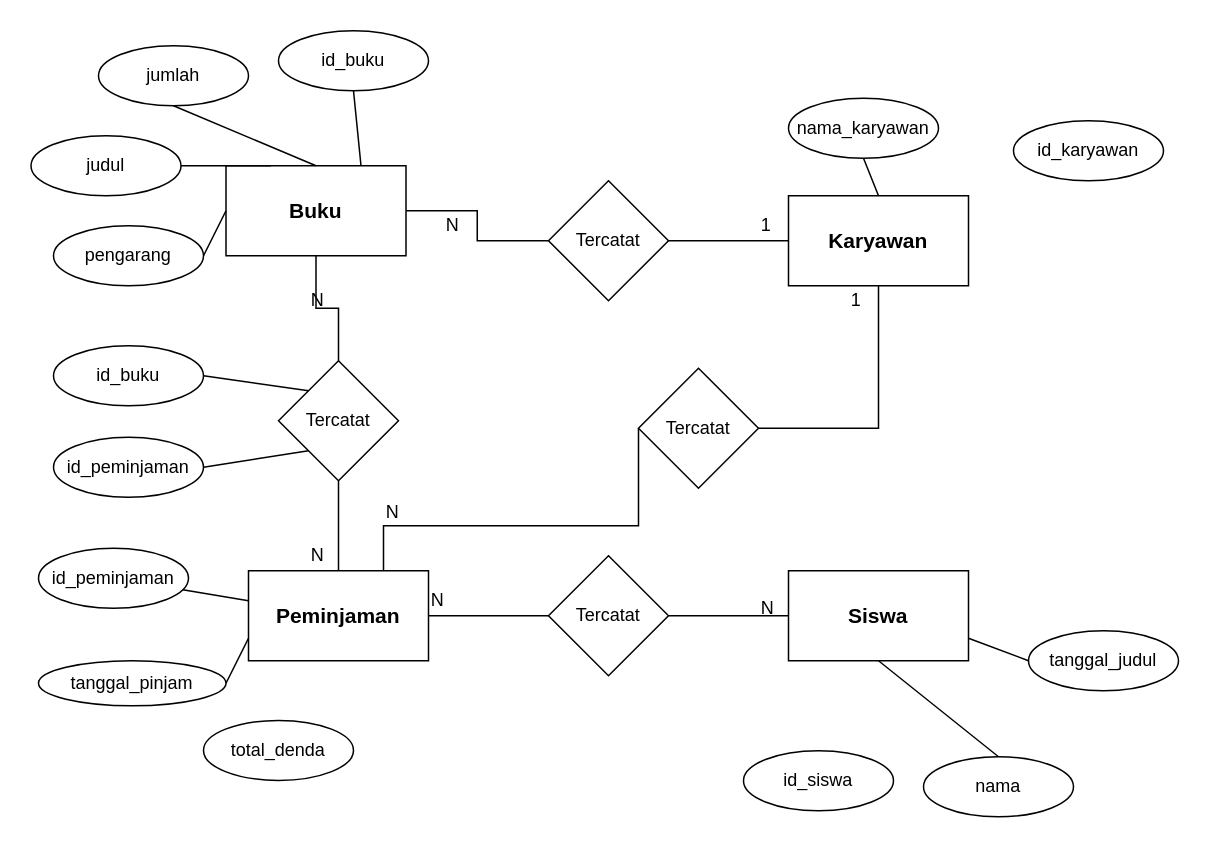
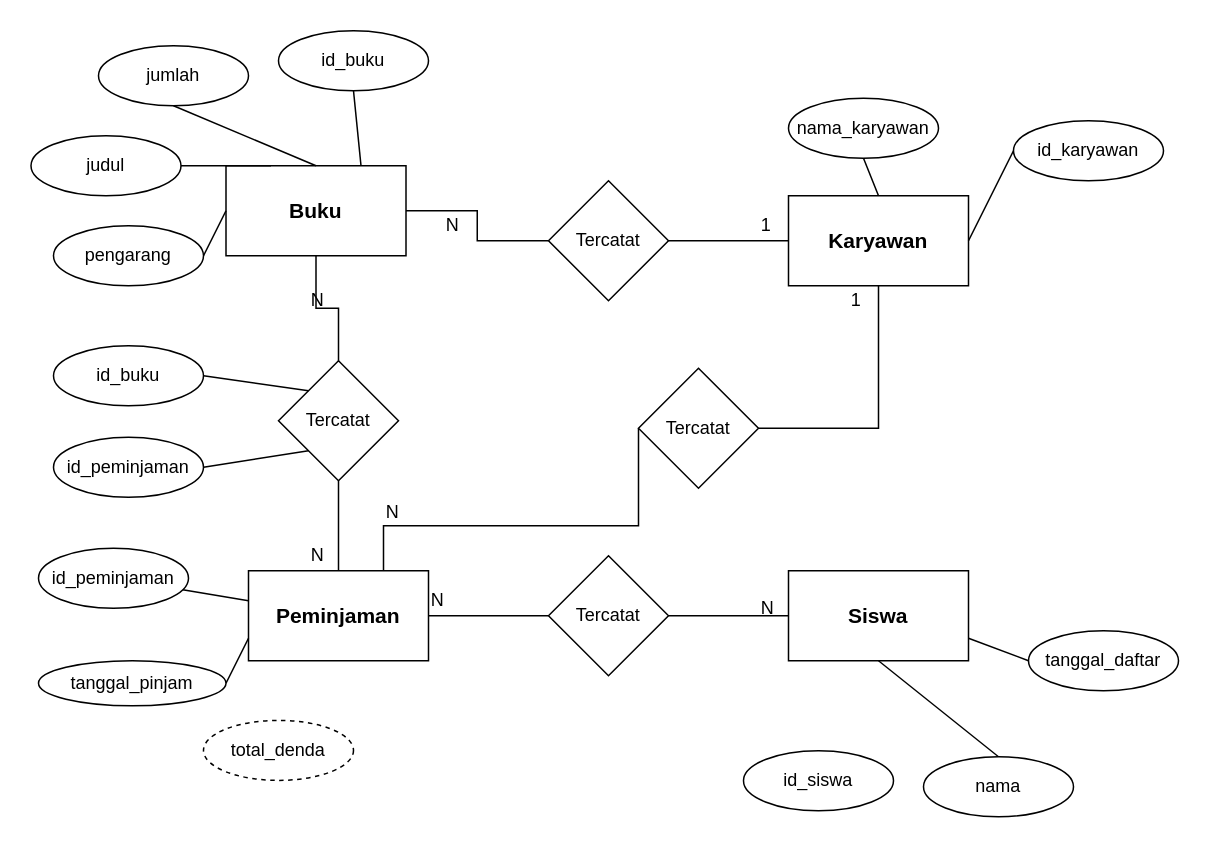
  <mxCell id="0" />
  <mxCell id="1" parent="0" />
  <mxCell id="2" value="&lt;font size=&quot;1&quot;&gt;&lt;b style=&quot;font-size: 14px&quot;&gt;Buku&lt;/b&gt;&lt;/font&gt;" style="rounded=0;whiteSpace=wrap;html=1;" vertex="1" parent="1"><mxGeometry x="150" y="110" width="120" height="60" as="geometry" /></mxCell>
  <mxCell id="3" style="edgeStyle=orthogonalEdgeStyle;rounded=0;orthogonalLoop=1;jettySize=auto;html=1;exitX=0;exitY=0.5;exitDx=0;exitDy=0;endArrow=none;endFill=0;" edge="1" parent="1" source="4" target="10"><mxGeometry relative="1" as="geometry" /></mxCell>
  <mxCell id="4" value="&lt;font size=&quot;1&quot;&gt;&lt;b style=&quot;font-size: 14px&quot;&gt;Siswa&lt;/b&gt;&lt;/font&gt;" style="rounded=0;whiteSpace=wrap;html=1;" vertex="1" parent="1"><mxGeometry x="525" y="380" width="120" height="60" as="geometry" /></mxCell>
  <mxCell id="5" style="edgeStyle=orthogonalEdgeStyle;rounded=0;orthogonalLoop=1;jettySize=auto;html=1;exitX=0.5;exitY=1;exitDx=0;exitDy=0;entryX=1;entryY=0.5;entryDx=0;entryDy=0;endArrow=none;endFill=0;" edge="1" parent="1" source="6" target="12"><mxGeometry relative="1" as="geometry" /></mxCell>
  <mxCell id="6" value="&lt;font size=&quot;1&quot;&gt;&lt;b style=&quot;font-size: 14px&quot;&gt;Karyawan&lt;/b&gt;&lt;/font&gt;" style="rounded=0;whiteSpace=wrap;html=1;" vertex="1" parent="1"><mxGeometry x="525" y="130" width="120" height="60" as="geometry" /></mxCell>
  <mxCell id="7" style="edgeStyle=orthogonalEdgeStyle;rounded=0;orthogonalLoop=1;jettySize=auto;html=1;exitX=0.5;exitY=0;exitDx=0;exitDy=0;entryX=0.5;entryY=1;entryDx=0;entryDy=0;endArrow=none;endFill=0;" edge="1" parent="1" source="8" target="14"><mxGeometry relative="1" as="geometry" /></mxCell>
  <mxCell id="8" value="&lt;font size=&quot;1&quot;&gt;&lt;b style=&quot;font-size: 14px&quot;&gt;Peminjaman&lt;/b&gt;&lt;/font&gt;" style="rounded=0;whiteSpace=wrap;html=1;" vertex="1" parent="1"><mxGeometry x="165" y="380" width="120" height="60" as="geometry" /></mxCell>
  <mxCell id="9" style="edgeStyle=orthogonalEdgeStyle;rounded=0;orthogonalLoop=1;jettySize=auto;html=1;exitX=0;exitY=0.5;exitDx=0;exitDy=0;entryX=1;entryY=0.5;entryDx=0;entryDy=0;endArrow=none;endFill=0;" edge="1" parent="1" source="10" target="8"><mxGeometry relative="1" as="geometry" /></mxCell>
  <mxCell id="10" value="Tercatat" style="rhombus;whiteSpace=wrap;html=1;" vertex="1" parent="1"><mxGeometry x="365" y="370" width="80" height="80" as="geometry" /></mxCell>
  <mxCell id="11" style="edgeStyle=orthogonalEdgeStyle;rounded=0;orthogonalLoop=1;jettySize=auto;html=1;exitX=0;exitY=0.5;exitDx=0;exitDy=0;entryX=0.75;entryY=0;entryDx=0;entryDy=0;endArrow=none;endFill=0;" edge="1" parent="1" source="12" target="8"><mxGeometry relative="1" as="geometry"><Array as="points"><mxPoint x="425" y="350" /><mxPoint x="255" y="350" /></Array></mxGeometry></mxCell>
  <mxCell id="12" value="Tercatat" style="rhombus;whiteSpace=wrap;html=1;" vertex="1" parent="1"><mxGeometry x="425" y="245" width="80" height="80" as="geometry" /></mxCell>
  <mxCell id="13" style="edgeStyle=orthogonalEdgeStyle;rounded=0;orthogonalLoop=1;jettySize=auto;html=1;exitX=0.5;exitY=0;exitDx=0;exitDy=0;entryX=0.5;entryY=1;entryDx=0;entryDy=0;endArrow=none;endFill=0;" edge="1" parent="1" source="14" target="2"><mxGeometry relative="1" as="geometry" /></mxCell>
  <mxCell id="14" value="Tercatat" style="rhombus;whiteSpace=wrap;html=1;" vertex="1" parent="1"><mxGeometry x="185" y="240" width="80" height="80" as="geometry" /></mxCell>
  <mxCell id="15" style="edgeStyle=orthogonalEdgeStyle;rounded=0;orthogonalLoop=1;jettySize=auto;html=1;exitX=0;exitY=0.5;exitDx=0;exitDy=0;entryX=1;entryY=0.5;entryDx=0;entryDy=0;endArrow=none;endFill=0;" edge="1" parent="1" source="17" target="2"><mxGeometry relative="1" as="geometry" /></mxCell>
  <mxCell id="16" style="edgeStyle=orthogonalEdgeStyle;rounded=0;orthogonalLoop=1;jettySize=auto;html=1;exitX=1;exitY=0.5;exitDx=0;exitDy=0;entryX=0;entryY=0.5;entryDx=0;entryDy=0;endArrow=none;endFill=0;" edge="1" parent="1" source="17" target="6"><mxGeometry relative="1" as="geometry" /></mxCell>
  <mxCell id="17" value="Tercatat" style="rhombus;whiteSpace=wrap;html=1;" vertex="1" parent="1"><mxGeometry x="365" y="120" width="80" height="80" as="geometry" /></mxCell>
  <mxCell id="18" value="1&lt;br&gt;" style="text;html=1;resizable=0;points=[];autosize=1;align=left;verticalAlign=top;spacingTop=-4;" vertex="1" parent="1"><mxGeometry x="505" y="140" width="20" height="20" as="geometry" /></mxCell>
  <mxCell id="19" value="N" style="text;html=1;resizable=0;points=[];autosize=1;align=left;verticalAlign=top;spacingTop=-4;" vertex="1" parent="1"><mxGeometry x="295" y="140" width="20" height="20" as="geometry" /></mxCell>
  <mxCell id="20" value="N" style="text;html=1;resizable=0;points=[];autosize=1;align=left;verticalAlign=top;spacingTop=-4;" vertex="1" parent="1"><mxGeometry x="205" y="190" width="20" height="20" as="geometry" /></mxCell>
  <mxCell id="21" value="N" style="text;html=1;resizable=0;points=[];autosize=1;align=left;verticalAlign=top;spacingTop=-4;" vertex="1" parent="1"><mxGeometry x="205" y="360" width="20" height="20" as="geometry" /></mxCell>
  <mxCell id="22" value="1" style="text;html=1;resizable=0;points=[];autosize=1;align=left;verticalAlign=top;spacingTop=-4;" vertex="1" parent="1"><mxGeometry x="565" y="190" width="20" height="20" as="geometry" /></mxCell>
  <mxCell id="23" value="N" style="text;html=1;resizable=0;points=[];autosize=1;align=left;verticalAlign=top;spacingTop=-4;" vertex="1" parent="1"><mxGeometry x="255" y="331" width="20" height="20" as="geometry" /></mxCell>
  <mxCell id="24" value="N" style="text;html=1;resizable=0;points=[];autosize=1;align=left;verticalAlign=top;spacingTop=-4;" vertex="1" parent="1"><mxGeometry x="505" y="395" width="20" height="20" as="geometry" /></mxCell>
  <mxCell id="25" value="N" style="text;html=1;resizable=0;points=[];autosize=1;align=left;verticalAlign=top;spacingTop=-4;" vertex="1" parent="1"><mxGeometry x="285" y="390" width="20" height="20" as="geometry" /></mxCell>
  <mxCell id="26" style="rounded=0;orthogonalLoop=1;jettySize=auto;html=1;exitX=0.5;exitY=1;exitDx=0;exitDy=0;entryX=0.75;entryY=0;entryDx=0;entryDy=0;endArrow=none;endFill=0;" edge="1" parent="1" source="27" target="2"><mxGeometry relative="1" as="geometry" /></mxCell>
  <mxCell id="27" value="id_buku" style="ellipse;whiteSpace=wrap;html=1;" vertex="1" parent="1"><mxGeometry x="185" y="20" width="100" height="40" as="geometry" /></mxCell>
  <mxCell id="28" style="edgeStyle=none;rounded=0;orthogonalLoop=1;jettySize=auto;html=1;exitX=1;exitY=0.5;exitDx=0;exitDy=0;entryX=0.25;entryY=0;entryDx=0;entryDy=0;endArrow=none;endFill=0;" edge="1" parent="1" source="29" target="2"><mxGeometry relative="1" as="geometry" /></mxCell>
  <mxCell id="29" value="judul" style="ellipse;whiteSpace=wrap;html=1;" vertex="1" parent="1"><mxGeometry x="20" y="90" width="100" height="40" as="geometry" /></mxCell>
  <mxCell id="30" style="edgeStyle=none;rounded=0;orthogonalLoop=1;jettySize=auto;html=1;exitX=0.5;exitY=1;exitDx=0;exitDy=0;entryX=0.5;entryY=0;entryDx=0;entryDy=0;endArrow=none;endFill=0;" edge="1" parent="1" source="31" target="2"><mxGeometry relative="1" as="geometry" /></mxCell>
  <mxCell id="31" value="jumlah" style="ellipse;whiteSpace=wrap;html=1;" vertex="1" parent="1"><mxGeometry x="65" y="30" width="100" height="40" as="geometry" /></mxCell>
  <mxCell id="32" style="edgeStyle=none;rounded=0;orthogonalLoop=1;jettySize=auto;html=1;exitX=1;exitY=0.5;exitDx=0;exitDy=0;entryX=0;entryY=0.5;entryDx=0;entryDy=0;endArrow=none;endFill=0;" edge="1" parent="1" source="33" target="2"><mxGeometry relative="1" as="geometry" /></mxCell>
  <mxCell id="33" value="pengarang" style="ellipse;whiteSpace=wrap;html=1;" vertex="1" parent="1"><mxGeometry x="35" y="150" width="100" height="40" as="geometry" /></mxCell>
  <mxCell id="34" style="edgeStyle=none;rounded=0;orthogonalLoop=1;jettySize=auto;html=1;exitX=1;exitY=0.5;exitDx=0;exitDy=0;entryX=0;entryY=0;entryDx=0;entryDy=0;endArrow=none;endFill=0;" edge="1" parent="1" source="35" target="14"><mxGeometry relative="1" as="geometry" /></mxCell>
  <mxCell id="35" value="id_buku" style="ellipse;whiteSpace=wrap;html=1;" vertex="1" parent="1"><mxGeometry x="35" y="230" width="100" height="40" as="geometry" /></mxCell>
  <mxCell id="36" style="edgeStyle=none;rounded=0;orthogonalLoop=1;jettySize=auto;html=1;exitX=1;exitY=0.5;exitDx=0;exitDy=0;entryX=0;entryY=1;entryDx=0;entryDy=0;endArrow=none;endFill=0;" edge="1" parent="1" source="37" target="14"><mxGeometry relative="1" as="geometry" /></mxCell>
  <mxCell id="37" value="id_peminjaman" style="ellipse;whiteSpace=wrap;html=1;" vertex="1" parent="1"><mxGeometry x="35" y="291" width="100" height="40" as="geometry" /></mxCell>
  <mxCell id="38" value="" style="edgeStyle=none;rounded=0;orthogonalLoop=1;jettySize=auto;html=1;endArrow=none;endFill=0;" edge="1" parent="1" source="39" target="8"><mxGeometry relative="1" as="geometry" /></mxCell>
  <mxCell id="39" value="id_peminjaman" style="ellipse;whiteSpace=wrap;html=1;" vertex="1" parent="1"><mxGeometry x="25" y="365" width="100" height="40" as="geometry" /></mxCell>
  <mxCell id="40" style="edgeStyle=none;rounded=0;orthogonalLoop=1;jettySize=auto;html=1;exitX=1;exitY=0.5;exitDx=0;exitDy=0;entryX=0;entryY=0.75;entryDx=0;entryDy=0;endArrow=none;endFill=0;" edge="1" parent="1" source="41" target="8"><mxGeometry relative="1" as="geometry" /></mxCell>
  <mxCell id="41" value="tanggal_pinjam" style="ellipse;whiteSpace=wrap;html=1;" vertex="1" parent="1"><mxGeometry x="25" y="440" width="125" height="30" as="geometry" /></mxCell>
- <mxCell id="42" value="total_denda" style="ellipse;whiteSpace=wrap;html=1;dashed=0;" vertex="1" parent="1"><mxGeometry x="135" y="479.759" width="100" height="40" as="geometry" /></mxCell>
+ <mxCell id="42" value="total_denda" style="ellipse;whiteSpace=wrap;html=1;dashed=1;" vertex="1" parent="1"><mxGeometry x="135" y="479.759" width="100" height="40" as="geometry" /></mxCell>
  <mxCell id="43" value="id_siswa" style="ellipse;whiteSpace=wrap;html=1;" vertex="1" parent="1"><mxGeometry x="495" y="500" width="100" height="40" as="geometry" /></mxCell>
  <mxCell id="44" style="edgeStyle=none;rounded=0;orthogonalLoop=1;jettySize=auto;html=1;exitX=0.5;exitY=0;exitDx=0;exitDy=0;entryX=0.5;entryY=1;entryDx=0;entryDy=0;endArrow=none;endFill=0;" edge="1" parent="1" source="45" target="4"><mxGeometry relative="1" as="geometry" /></mxCell>
  <mxCell id="45" value="nama" style="ellipse;whiteSpace=wrap;html=1;" vertex="1" parent="1"><mxGeometry x="615" y="504" width="100" height="40" as="geometry" /></mxCell>
  <mxCell id="46" style="edgeStyle=none;rounded=0;orthogonalLoop=1;jettySize=auto;html=1;exitX=0;exitY=0.5;exitDx=0;exitDy=0;entryX=1;entryY=0.75;entryDx=0;entryDy=0;endArrow=none;endFill=0;" edge="1" parent="1" source="47" target="4"><mxGeometry relative="1" as="geometry" /></mxCell>
- <mxCell id="47" value="tanggal_judul" style="ellipse;whiteSpace=wrap;html=1;" vertex="1" parent="1"><mxGeometry x="685" y="420" width="100" height="40" as="geometry" /></mxCell>
+ <mxCell id="47" value="tanggal_daftar" style="ellipse;whiteSpace=wrap;html=1;" vertex="1" parent="1"><mxGeometry x="685" y="420" width="100" height="40" as="geometry" /></mxCell>
+ <mxCell id="48" style="edgeStyle=none;rounded=0;orthogonalLoop=1;jettySize=auto;html=1;exitX=0;exitY=0.5;exitDx=0;exitDy=0;entryX=1;entryY=0.5;entryDx=0;entryDy=0;endArrow=none;endFill=0;" edge="1" parent="1" source="49" target="6"><mxGeometry relative="1" as="geometry" /></mxCell>
  <mxCell id="49" value="id_karyawan" style="ellipse;whiteSpace=wrap;html=1;" vertex="1" parent="1"><mxGeometry x="675" y="80" width="100" height="40" as="geometry" /></mxCell>
  <mxCell id="50" style="edgeStyle=none;rounded=0;orthogonalLoop=1;jettySize=auto;html=1;exitX=0.5;exitY=1;exitDx=0;exitDy=0;entryX=0.5;entryY=0;entryDx=0;entryDy=0;endArrow=none;endFill=0;" edge="1" parent="1" source="51" target="6"><mxGeometry relative="1" as="geometry" /></mxCell>
  <mxCell id="51" value="nama_karyawan" style="ellipse;whiteSpace=wrap;html=1;" vertex="1" parent="1"><mxGeometry x="525" y="65" width="100" height="40" as="geometry" /></mxCell>
